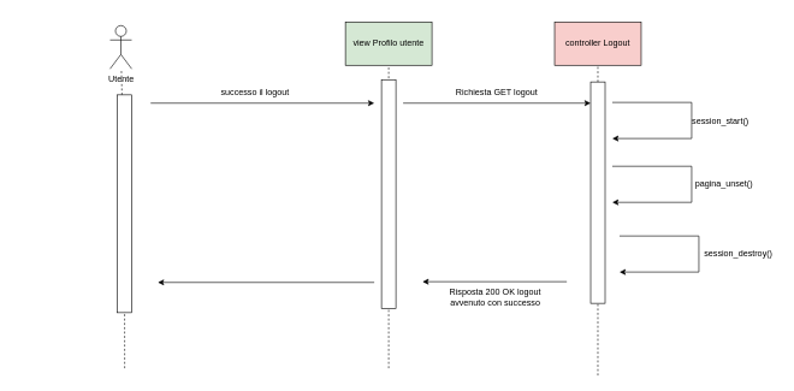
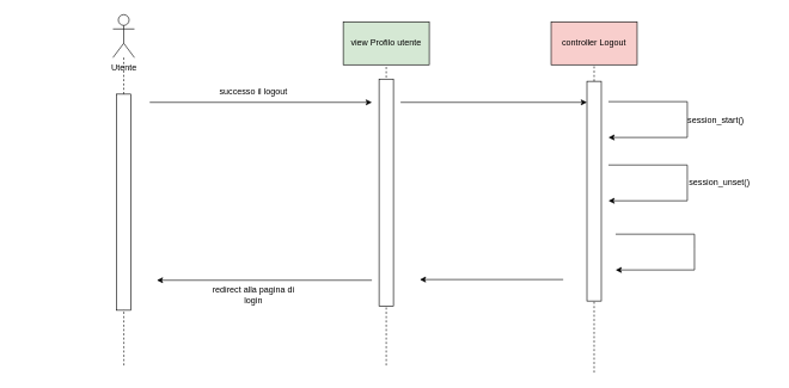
  <mxCell id="0" />
  <mxCell id="1" parent="0" />
- <mxCell id="2" value="Utente" style="shape=umlActor;verticalLabelPosition=bottom;verticalAlign=top;html=1;outlineConnect=0;" parent="1" vertex="1"><mxGeometry x="151.75" y="35" width="30" height="60" as="geometry" /></mxCell>
+ <mxCell id="2" value="Utente" style="shape=umlActor;verticalLabelPosition=bottom;verticalAlign=top;html=1;outlineConnect=0;" parent="1" vertex="1"><mxGeometry x="156.75" y="20" width="30" height="60" as="geometry" /></mxCell>
  <mxCell id="3" value="" style="endArrow=none;dashed=1;html=1;rounded=0;" parent="1" source="13" target="2" edge="1"><mxGeometry width="50" height="50" relative="1" as="geometry"><mxPoint x="171.75" y="781" as="sourcePoint" /><mxPoint x="186.75" y="361" as="targetPoint" /><Array as="points" /></mxGeometry></mxCell>
  <mxCell id="4" value="controller Logout" style="rounded=0;whiteSpace=wrap;html=1;fillColor=#f8cecc;" parent="1" vertex="1"><mxGeometry x="768" y="30" width="120" height="60" as="geometry" /></mxCell>
  <mxCell id="5" value="" style="endArrow=none;dashed=1;html=1;rounded=0;" parent="1" source="22" target="4" edge="1"><mxGeometry width="50" height="50" relative="1" as="geometry"><mxPoint x="828" y="800" as="sourcePoint" /><mxPoint x="827.5" y="250" as="targetPoint" /></mxGeometry></mxCell>
  <mxCell id="6" value="" style="endArrow=classic;html=1;rounded=0;" parent="1" edge="1"><mxGeometry width="50" height="50" relative="1" as="geometry"><mxPoint x="558" y="142.5" as="sourcePoint" /><mxPoint x="818" y="142.5" as="targetPoint" /></mxGeometry></mxCell>
- <mxCell id="7" value="Richiesta GET logout" style="text;html=1;align=center;verticalAlign=middle;whiteSpace=wrap;rounded=0;" parent="1" vertex="1"><mxGeometry x="618" y="111.5" width="140" height="30" as="geometry" /></mxCell>
  <mxCell id="8" value="view Profilo utente" style="rounded=0;whiteSpace=wrap;html=1;fillColor=#d5e8d4;" parent="1" vertex="1"><mxGeometry x="478" y="30" width="120" height="60" as="geometry" /></mxCell>
  <mxCell id="9" value="" style="endArrow=none;dashed=1;html=1;rounded=0;entryX=0.5;entryY=1;entryDx=0;entryDy=0;" parent="1" target="8" edge="1"><mxGeometry width="50" height="50" relative="1" as="geometry"><mxPoint x="538" y="510" as="sourcePoint" /><mxPoint x="537.5" y="250" as="targetPoint" /></mxGeometry></mxCell>
  <mxCell id="10" value="" style="endArrow=classic;html=1;rounded=0;" parent="1" edge="1"><mxGeometry width="50" height="50" relative="1" as="geometry"><mxPoint x="784.88" y="390" as="sourcePoint" /><mxPoint x="584.88" y="390" as="targetPoint" /></mxGeometry></mxCell>
- <mxCell id="11" value="Risposta 200 OK logout avvenuto con successo" style="text;html=1;align=center;verticalAlign=middle;whiteSpace=wrap;rounded=0;" parent="1" vertex="1"><mxGeometry x="621.13" y="396" width="130" height="30" as="geometry" /></mxCell>
  <mxCell id="12" value="" style="endArrow=none;dashed=1;html=1;rounded=0;" parent="1" target="13" edge="1"><mxGeometry width="50" height="50" relative="1" as="geometry"><mxPoint x="172" y="510" as="sourcePoint" /><mxPoint x="171.75" y="251" as="targetPoint" /><Array as="points"><mxPoint x="171.75" y="321" /></Array></mxGeometry></mxCell>
  <mxCell id="13" value="" style="rounded=0;whiteSpace=wrap;html=1;rotation=90;" parent="1" vertex="1"><mxGeometry x="20.82" y="271.94" width="301.87" height="20" as="geometry" /></mxCell>
  <mxCell id="14" value="" style="endArrow=classic;html=1;rounded=0;" parent="1" edge="1"><mxGeometry width="50" height="50" relative="1" as="geometry"><mxPoint x="208" y="142.5" as="sourcePoint" /><mxPoint x="518" y="142.5" as="targetPoint" /></mxGeometry></mxCell>
  <mxCell id="15" value="successo il logout" style="text;html=1;align=center;verticalAlign=middle;whiteSpace=wrap;rounded=0;" parent="1" vertex="1"><mxGeometry x="283" y="111.5" width="140" height="30" as="geometry" /></mxCell>
  <mxCell id="16" value="" style="endArrow=classic;html=1;rounded=0;" parent="1" edge="1"><mxGeometry width="50" height="50" relative="1" as="geometry"><mxPoint x="518" y="391" as="sourcePoint" /><mxPoint x="218" y="391" as="targetPoint" /></mxGeometry></mxCell>
+ <mxCell id="17" value="redirect alla pagina di login" style="text;html=1;align=center;verticalAlign=middle;whiteSpace=wrap;rounded=0;" parent="1" vertex="1"><mxGeometry x="288" y="396" width="130" height="30" as="geometry" /></mxCell>
  <mxCell id="18" value="" style="rounded=0;whiteSpace=wrap;html=1;rotation=90;" parent="1" vertex="1"><mxGeometry x="379.25" y="258.75" width="317.5" height="20" as="geometry" /></mxCell>
  <mxCell id="19" value="" style="endArrow=classic;html=1;rounded=0;" parent="1" edge="1"><mxGeometry width="50" height="50" relative="1" as="geometry"><mxPoint x="848" y="141.5" as="sourcePoint" /><mxPoint x="848" y="191.5" as="targetPoint" /><Array as="points"><mxPoint x="958" y="141.5" /><mxPoint x="958" y="161.5" /><mxPoint x="958" y="191.5" /></Array></mxGeometry></mxCell>
  <mxCell id="20" value="session_start()" style="text;html=1;align=center;verticalAlign=middle;whiteSpace=wrap;rounded=0;" parent="1" vertex="1"><mxGeometry x="948" y="151.5" width="100" height="30" as="geometry" /></mxCell>
  <mxCell id="21" value="" style="endArrow=none;dashed=1;html=1;rounded=0;" parent="1" target="22" edge="1"><mxGeometry width="50" height="50" relative="1" as="geometry"><mxPoint x="828" y="520" as="sourcePoint" /><mxPoint x="828" y="90" as="targetPoint" /></mxGeometry></mxCell>
  <mxCell id="22" value="" style="rounded=0;whiteSpace=wrap;html=1;rotation=90;" parent="1" vertex="1"><mxGeometry x="674.57" y="256.56" width="306.87" height="20" as="geometry" /></mxCell>
  <mxCell id="23" value="" style="endArrow=classic;html=1;rounded=0;" edge="1" parent="1"><mxGeometry width="50" height="50" relative="1" as="geometry"><mxPoint x="848" y="230" as="sourcePoint" /><mxPoint x="848" y="280" as="targetPoint" /><Array as="points"><mxPoint x="958" y="230" /><mxPoint x="958" y="250" /><mxPoint x="958" y="280" /></Array></mxGeometry></mxCell>
- <mxCell id="24" value="pagina_unset()" style="text;html=1;align=center;verticalAlign=middle;whiteSpace=wrap;rounded=0;" vertex="1" parent="1"><mxGeometry x="958" y="240" width="90" height="30" as="geometry" /></mxCell>
+ <mxCell id="24" value="session_unset()" style="text;html=1;align=center;verticalAlign=middle;whiteSpace=wrap;rounded=0;" vertex="1" parent="1"><mxGeometry x="958" y="240" width="90" height="30" as="geometry" /></mxCell>
  <mxCell id="25" value="" style="endArrow=classic;html=1;rounded=0;" edge="1" parent="1"><mxGeometry width="50" height="50" relative="1" as="geometry"><mxPoint x="858" y="326.63" as="sourcePoint" /><mxPoint x="858" y="376.63" as="targetPoint" /><Array as="points"><mxPoint x="968" y="326.63" /><mxPoint x="968" y="346.63" /><mxPoint x="968" y="376.63" /></Array></mxGeometry></mxCell>
- <mxCell id="26" value="session_destroy()" style="text;html=1;align=center;verticalAlign=middle;whiteSpace=wrap;rounded=0;" vertex="1" parent="1"><mxGeometry x="968" y="336.63" width="110" height="30" as="geometry" /></mxCell>
